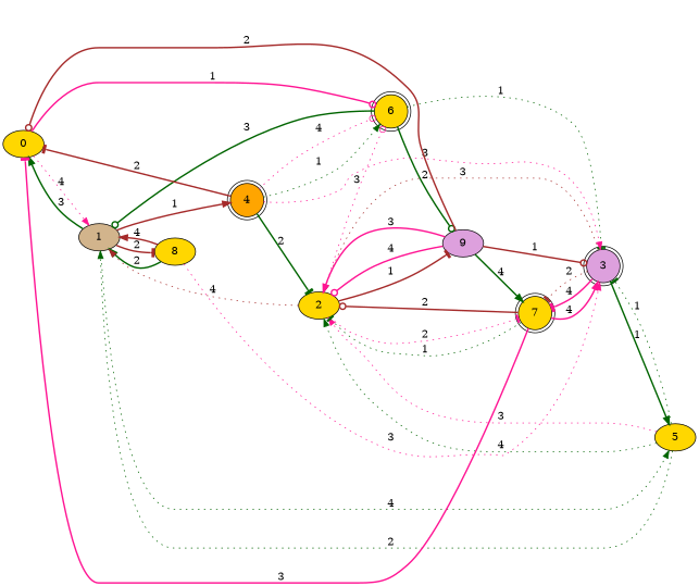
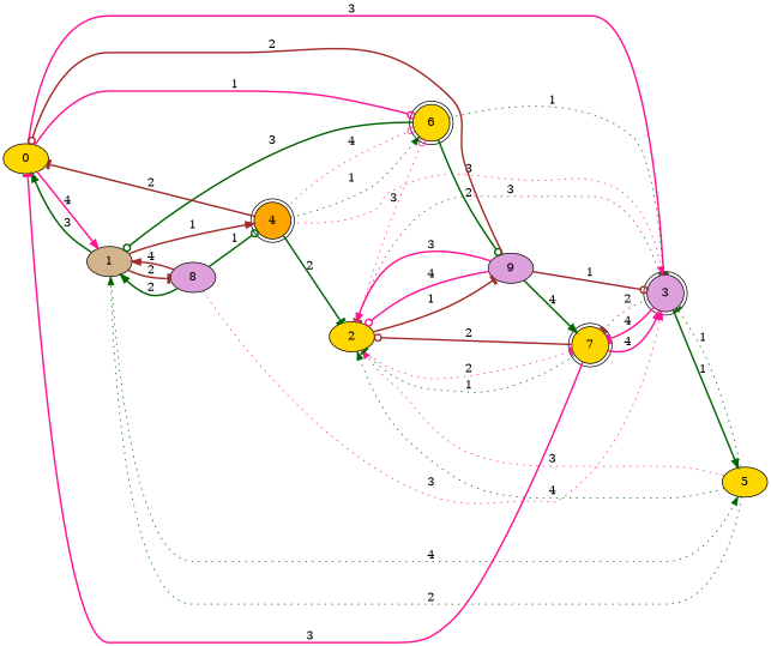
  digraph {
    rankdir=LR
    node [fillcolor=gold style=filled]
    edge [arrowhead=normal color=darkgreen style=bold]
    n1 [label=0]
    n2 [fillcolor=tan label=1]
    n3 [fillcolor=plum label=3 shape=doublecircle]
    n4 [label=6 shape=doublecircle]
    n5 [fillcolor=orange label=4 shape=doublecircle]
    n6 [label=5]
-   n7 [label=8]
+   n7 [fillcolor=plum label=8]
    n8 [label=2]
    n9 [label=7 shape=doublecircle]
    n10 [fillcolor=plum label=9]
-   n1 -> n2 [color=deeppink label=4 style=dotted]
+   n1 -> n2 [color=deeppink label=4]
+   n1 -> n3 [arrowhead=tee color=deeppink label=3]
    n1 -> n4 [arrowhead=odot color=deeppink label=1]
    n2 -> n1 [label=3]
    n2 -> n5 [color=brown label=1]
    n2 -> n6 [label=4 style=dotted]
    n2 -> n7 [arrowhead=tee color=brown label=2]
    n3 -> n6 [label=1]
-   n3 -> n8 [color=brown label=3 style=dotted]
+   n3 -> n8 [arrowhead=tee color=brown label=3 style=dotted]
    n3 -> n9 [arrowhead=tee color=brown label=2 style=dotted]
    n3 -> n9 [arrowhead=tee color=deeppink label=4]
    n4 -> n2 [arrowhead=odot label=3]
    n4 -> n3 [arrowhead=tee label=1 style=dotted]
    n4 -> n10 [arrowhead=odot label=2]
    n5 -> n1 [arrowhead=tee color=brown label=2]
    n5 -> n3 [color=deeppink label=3 style=dotted]
    n5 -> n4 [label=1 style=dotted]
    n5 -> n4 [arrowhead=odot color=deeppink label=4 style=dotted]
    n5 -> n8 [arrowhead=tee label=2]
    n6 -> n2 [label=2 style=dotted]
    n6 -> n3 [arrowhead=tee label=1 style=dotted]
    n6 -> n8 [color=deeppink label=3 style=dotted]
    n6 -> n8 [label=4 style=dotted]
    n7 -> n2 [label=2]
    n7 -> n2 [color=brown label=4]
    n7 -> n3 [color=deeppink label=3 style=dotted]
-   n8 -> n2 [color=brown label=4 style=dotted]
+   n7 -> n5 [arrowhead=odot label=1]
    n8 -> n4 [arrowhead=odot color=deeppink label=3 style=dotted]
    n8 -> n9 [arrowhead=tee color=deeppink label=2 style=dotted]
    n8 -> n10 [arrowhead=tee color=brown label=1]
    n9 -> n1 [arrowhead=tee color=deeppink label=3]
    n9 -> n3 [color=deeppink label=4]
    n9 -> n8 [arrowhead=tee label=1 style=dotted]
    n9 -> n8 [arrowhead=odot color=brown label=2]
    n10 -> n1 [arrowhead=odot color=brown label=2]
    n10 -> n3 [arrowhead=odot color=brown label=1]
    n10 -> n8 [color=deeppink label=3]
    n10 -> n8 [arrowhead=odot color=deeppink label=4]
    n10 -> n9 [label=4]
  }
